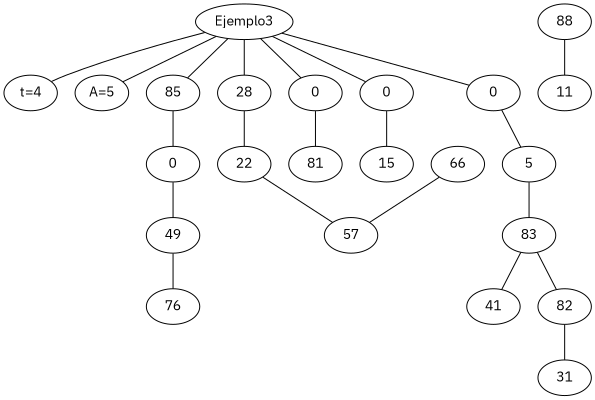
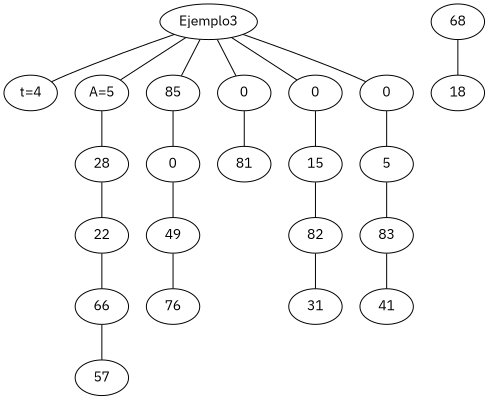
  graph {
    fontname="IBM Plex Sans"
    node [fontname="IBM Plex Sans"]
    edge [fontname="IBM Plex Sans"]
    n1 [label=Ejemplo3]
    n2 [label="t=4"]
    n3 [label="A=5"]
    n4 [label=28]
    n5 [label=85]
    n6 [label=0]
    n7 [label=0]
    n8 [label=0]
    n9 [label=22]
    n10 [label=0]
    n11 [label=81]
    n12 [label=15]
    n13 [label=5]
    n14 [label=66]
    n15 [label=49]
-   n16 [label=88]
+   n16 [label=68]
    n17 [label=82]
    n18 [label=83]
    n19 [label=57]
    n20 [label=76]
-   n21 [label=11]
+   n21 [label=18]
    n22 [label=31]
    n23 [label=41]
    subgraph sub_1 {
      n1
      n2
      n3
      n4
      n5
      n6
      n7
      n8
      n9
      n10
      n11
      n12
      n13
      n14
      n15
      n16
      n17
      n18
      n19
      n20
      n21
      n22
      n23
    }
    n1 -- n2
    n1 -- n3
-   n1 -- n4
+   n3 -- n4
    n1 -- n5
    n1 -- n6
    n1 -- n7
    n1 -- n8
    n4 -- n9
    n5 -- n10
    n6 -- n11
    n7 -- n12
    n8 -- n13
-   n9 -- n19
+   n9 -- n14
    n10 -- n15
-   n18 -- n17
+   n12 -- n17
    n13 -- n18
    n14 -- n19
    n15 -- n20
    n16 -- n21
    n17 -- n22
    n18 -- n23
  }
